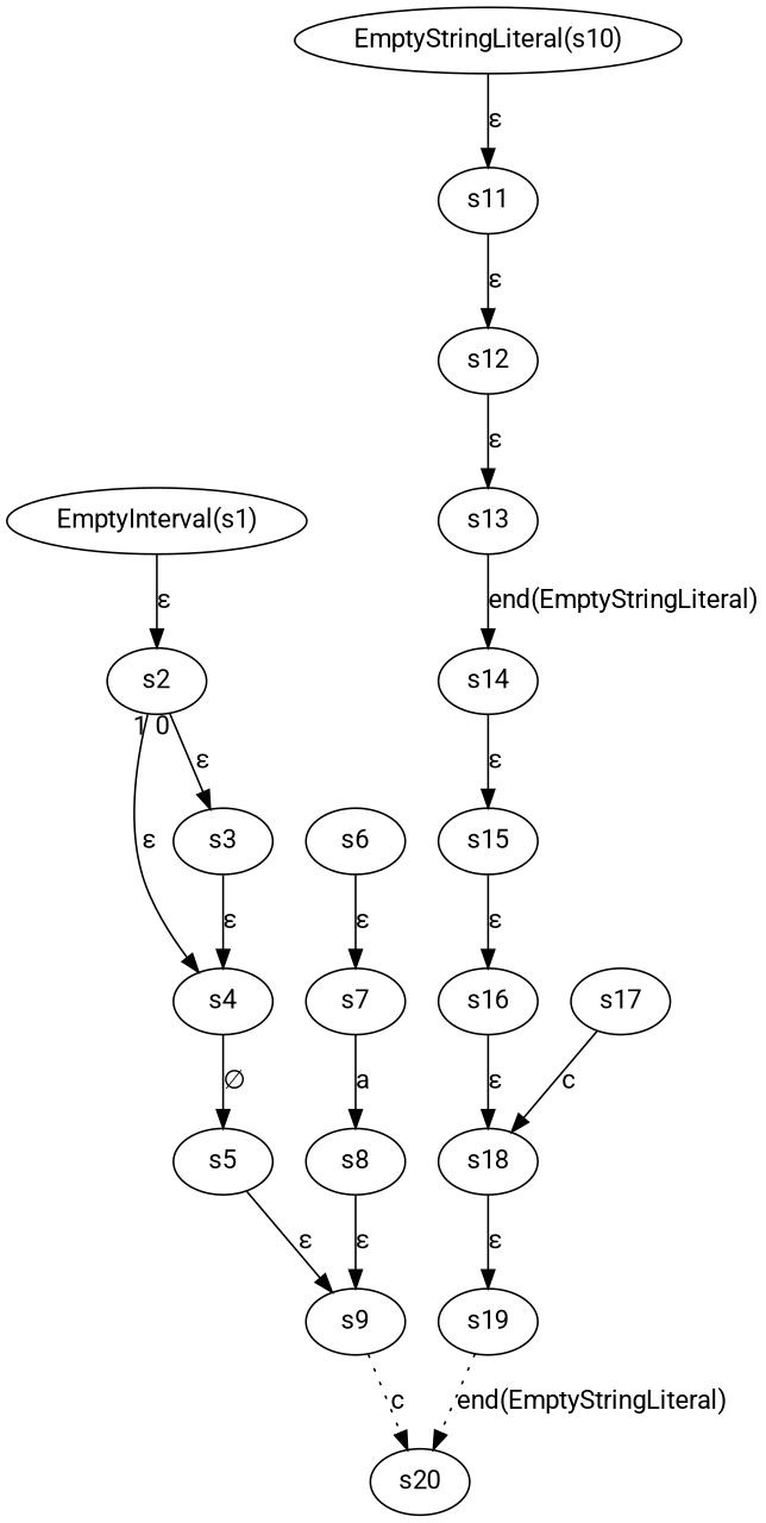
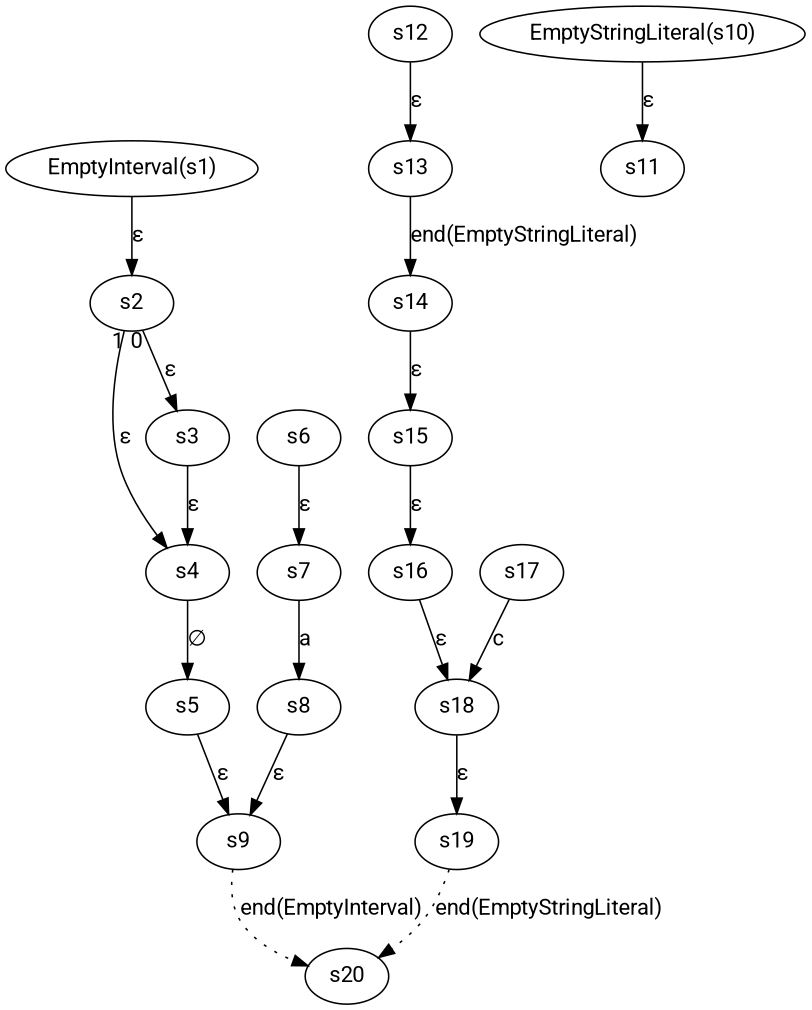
  digraph {
    fontname=Roboto
    rankdir=TB
    node [fontname=Roboto]
    edge [fontname=Roboto]
    "EmptyInterval(s1)"
    s2
    "EmptyStringLiteral(s10)"
    s11
    s3
    s4
    s6
    s7
    s5
    s9
    s20
    s8
    s12
    s13
    s14
    s15
    s16
    s18
    s17
    s19
    "EmptyInterval(s1)" -> s2 [label="ε"]
    s2 -> s3 [label="ε" taillabel=0]
    s2 -> s4 [label="ε" taillabel=1]
    "EmptyStringLiteral(s10)" -> s11 [label="ε"]
-   s11 -> s12 [label="ε"]
    s3 -> s4 [label="ε"]
    s4 -> s5 [label="∅"]
    s6 -> s7 [label="ε"]
    s7 -> s8 [label=a]
    s5 -> s9 [label="ε"]
-   s9 -> s20 [label=c style=dotted]
+   s9 -> s20 [label="end(EmptyInterval)" style=dotted]
    s8 -> s9 [label="ε"]
    s12 -> s13 [label="ε"]
    s13 -> s14 [label="end(EmptyStringLiteral)"]
    s14 -> s15 [label="ε"]
    s15 -> s16 [label="ε"]
    s16 -> s18 [label="ε"]
    s18 -> s19 [label="ε"]
    s17 -> s18 [label=c]
    s19 -> s20 [label="end(EmptyStringLiteral)" style=dotted]
  }
